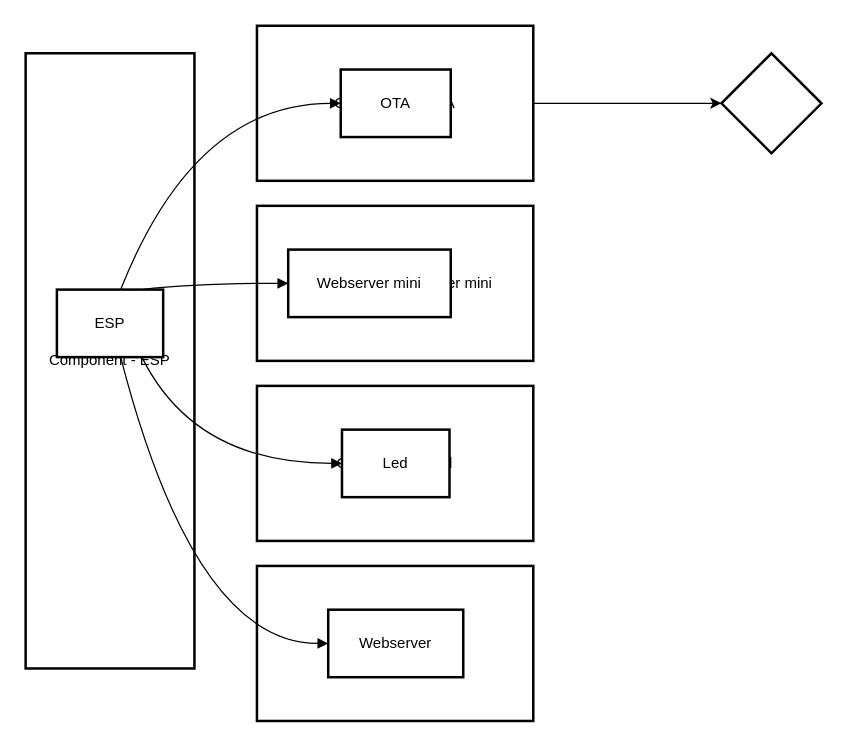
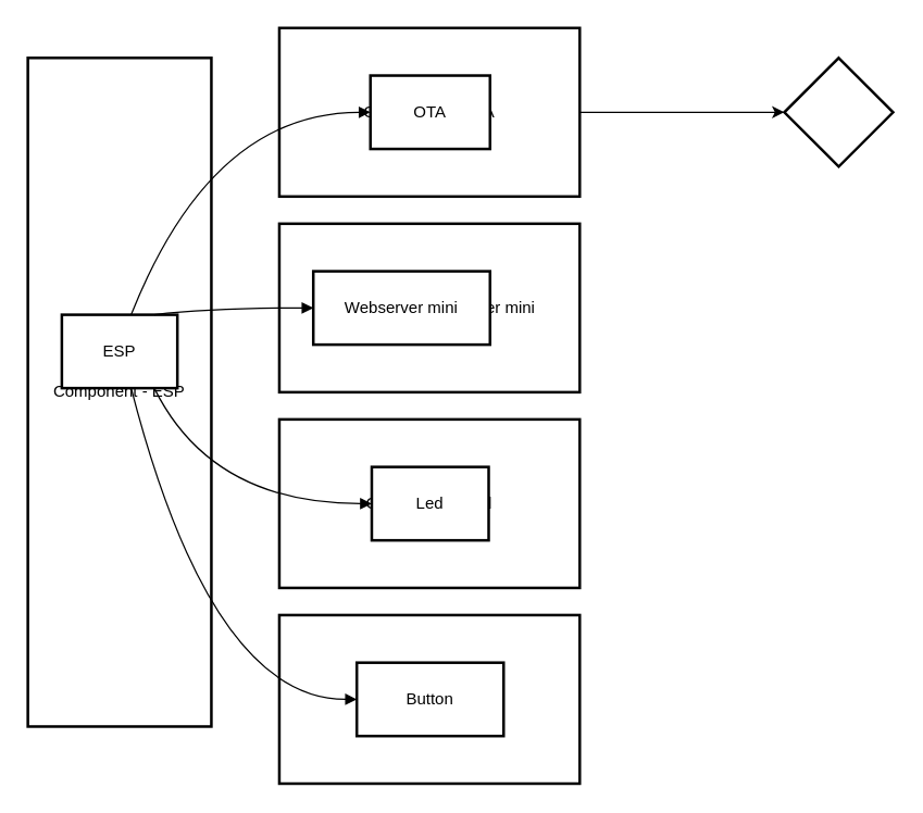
  <mxCell id="0" />
  <mxCell id="1" parent="0" />
  <mxCell id="2" value="" style="edgeStyle=orthogonalEdgeStyle;rounded=0;orthogonalLoop=1;jettySize=auto;html=1;" edge="1" parent="1" source="3" target="17"><mxGeometry relative="1" as="geometry" /></mxCell>
  <mxCell id="3" value="Component - OTA" style="whiteSpace=wrap;strokeWidth=2;" parent="1" vertex="1"><mxGeometry x="205" y="20" width="221" height="124" as="geometry" /></mxCell>
  <mxCell id="4" value="Component - Webserver mini" style="whiteSpace=wrap;strokeWidth=2;" parent="1" vertex="1"><mxGeometry x="205" y="164" width="221" height="124" as="geometry" /></mxCell>
  <mxCell id="5" value="Component - Led" style="whiteSpace=wrap;strokeWidth=2;" parent="1" vertex="1"><mxGeometry x="205" y="308" width="221" height="124" as="geometry" /></mxCell>
  <mxCell id="6" value="Component - Button" style="whiteSpace=wrap;strokeWidth=2;" parent="1" vertex="1"><mxGeometry x="205" y="452" width="221" height="124" as="geometry" /></mxCell>
  <mxCell id="7" value="Component - ESP" style="whiteSpace=wrap;strokeWidth=2;" parent="1" vertex="1"><mxGeometry x="20" y="42" width="135" height="492" as="geometry" /></mxCell>
  <mxCell id="8" value="ESP" style="whiteSpace=wrap;strokeWidth=2;" parent="1" vertex="1"><mxGeometry x="45" y="231" width="85" height="54" as="geometry" /></mxCell>
- <mxCell id="9" value="Webserver" style="whiteSpace=wrap;strokeWidth=2;" parent="1" vertex="1"><mxGeometry x="262" y="487" width="108" height="54" as="geometry" /></mxCell>
+ <mxCell id="9" value="Button" style="whiteSpace=wrap;strokeWidth=2;" parent="1" vertex="1"><mxGeometry x="262" y="487" width="108" height="54" as="geometry" /></mxCell>
  <mxCell id="10" value="Led" style="whiteSpace=wrap;strokeWidth=2;" parent="1" vertex="1"><mxGeometry x="273" y="343" width="86" height="54" as="geometry" /></mxCell>
  <mxCell id="11" value="Webserver mini" style="whiteSpace=wrap;strokeWidth=2;" parent="1" vertex="1"><mxGeometry x="230" y="199" width="130" height="54" as="geometry" /></mxCell>
  <mxCell id="12" value="OTA" style="whiteSpace=wrap;strokeWidth=2;" parent="1" vertex="1"><mxGeometry x="272" y="55" width="88" height="54" as="geometry" /></mxCell>
  <mxCell id="13" value="" style="curved=1;startArrow=none;endArrow=block;exitX=0.6;exitY=1;entryX=0;entryY=0.5;" parent="1" source="8" target="9" edge="1"><mxGeometry relative="1" as="geometry"><Array as="points"><mxPoint x="155" y="514" /></Array></mxGeometry></mxCell>
  <mxCell id="14" value="" style="curved=1;startArrow=none;endArrow=block;exitX=0.8;exitY=1;entryX=0;entryY=0.5;" parent="1" source="8" target="10" edge="1"><mxGeometry relative="1" as="geometry"><Array as="points"><mxPoint x="155" y="370" /></Array></mxGeometry></mxCell>
  <mxCell id="15" value="" style="curved=1;startArrow=none;endArrow=block;exitX=0.8;exitY=0;entryX=0;entryY=0.5;" parent="1" source="8" target="11" edge="1"><mxGeometry relative="1" as="geometry"><Array as="points"><mxPoint x="155" y="226" /></Array></mxGeometry></mxCell>
  <mxCell id="16" value="" style="curved=1;startArrow=none;endArrow=block;exitX=0.6;exitY=0;entryX=0;entryY=0.5;" parent="1" source="8" target="12" edge="1"><mxGeometry relative="1" as="geometry"><Array as="points"><mxPoint x="155" y="82" /></Array></mxGeometry></mxCell>
  <mxCell id="17" value="" style="rhombus;whiteSpace=wrap;html=1;strokeWidth=2;" vertex="1" parent="1"><mxGeometry x="576.5" y="42" width="80" height="80" as="geometry" /></mxCell>
